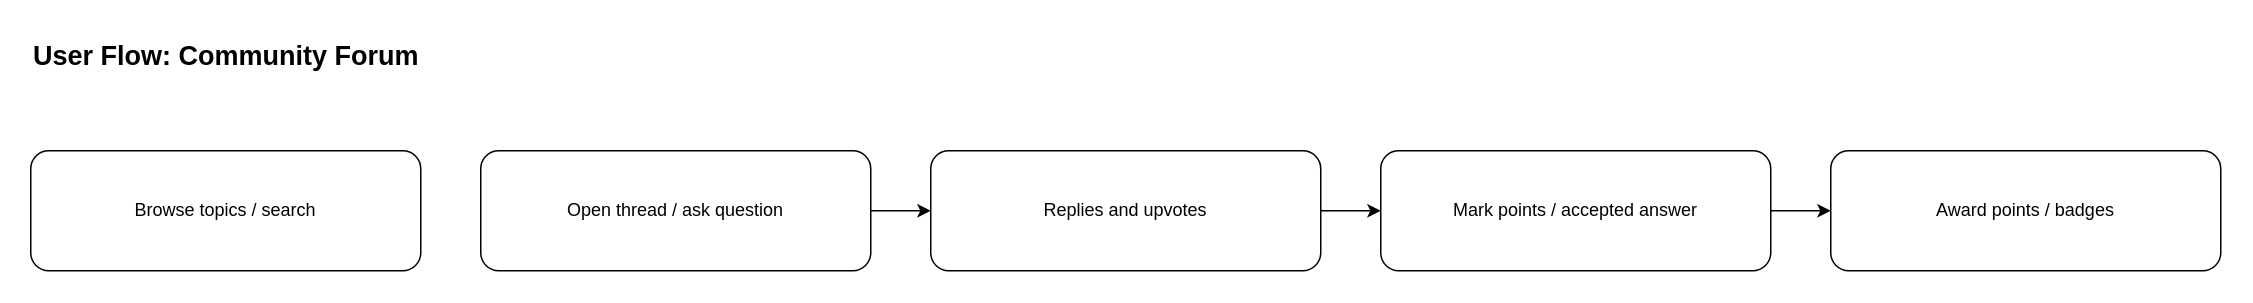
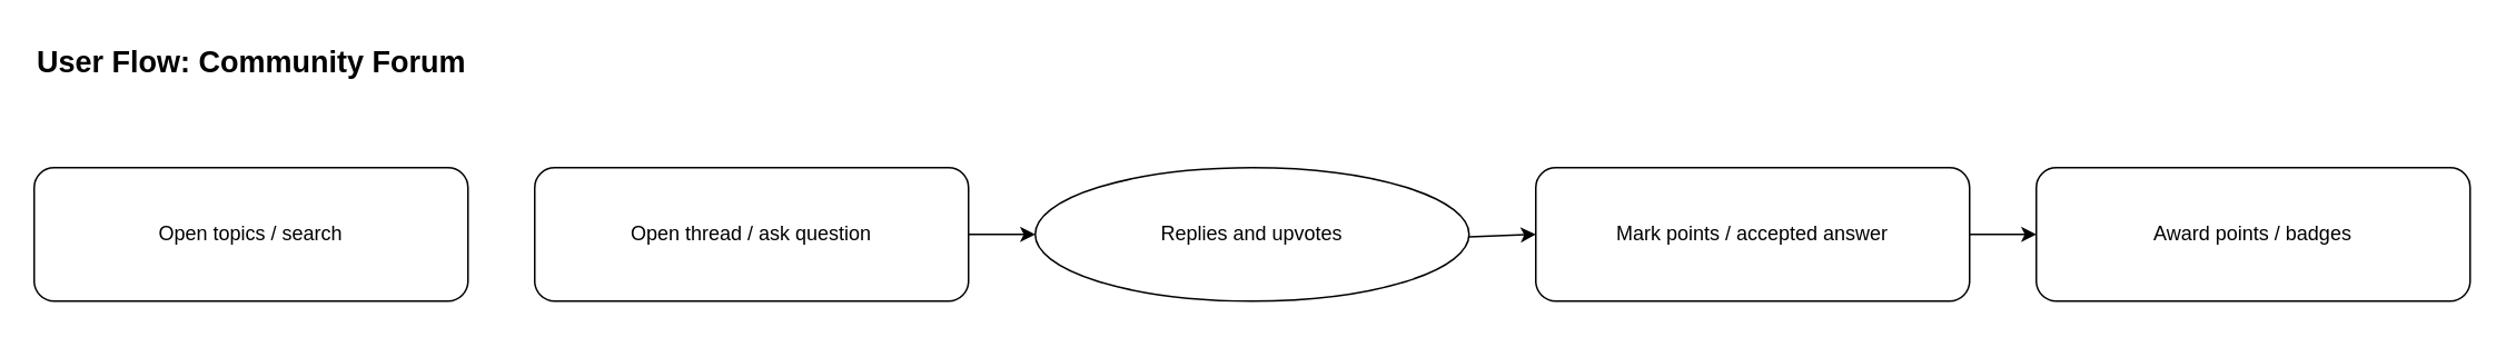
  <mxCell id="0" />
  <mxCell id="1" parent="0" />
  <mxCell id="2" value="User Flow: Community Forum" style="text;whiteSpace=wrap;html=1;fontStyle=1;fontSize=18;" vertex="1" parent="1"><mxGeometry x="20" y="20" width="800" height="40" as="geometry" /></mxCell>
- <mxCell id="3" value="Browse topics / search" style="rounded=1;whiteSpace=wrap;html=1;" vertex="1" parent="1"><mxGeometry x="20" y="100" width="260" height="80" as="geometry" /></mxCell>
+ <mxCell id="3" value="Open topics / search" style="rounded=1;whiteSpace=wrap;html=1;" vertex="1" parent="1"><mxGeometry x="20" y="100" width="260" height="80" as="geometry" /></mxCell>
  <mxCell id="4" value="Open thread / ask question" style="rounded=1;whiteSpace=wrap;html=1;" vertex="1" parent="1"><mxGeometry x="320" y="100" width="260" height="80" as="geometry" /></mxCell>
- <mxCell id="5" value="Replies and upvotes" style="rounded=1;whiteSpace=wrap;html=1;" vertex="1" parent="1"><mxGeometry x="620" y="100" width="260" height="80" as="geometry" /></mxCell>
+ <mxCell id="5" value="Replies and upvotes" style="ellipse;whiteSpace=wrap;html=1;" vertex="1" parent="1"><mxGeometry x="620" y="100" width="260" height="80" as="geometry" /></mxCell>
  <mxCell id="6" value="" style="endArrow=classic;" edge="1" parent="1" source="4" target="5"><mxGeometry relative="1" as="geometry" /></mxCell>
  <mxCell id="7" value="Mark points / accepted answer" style="rounded=1;whiteSpace=wrap;html=1;" vertex="1" parent="1"><mxGeometry x="920" y="100" width="260" height="80" as="geometry" /></mxCell>
  <mxCell id="8" value="" style="endArrow=classic;" edge="1" parent="1" source="5" target="7"><mxGeometry relative="1" as="geometry" /></mxCell>
  <mxCell id="9" value="Award points / badges" style="rounded=1;whiteSpace=wrap;html=1;" vertex="1" parent="1"><mxGeometry x="1220" y="100" width="260" height="80" as="geometry" /></mxCell>
  <mxCell id="10" value="" style="endArrow=classic;" edge="1" parent="1" source="7" target="9"><mxGeometry relative="1" as="geometry" /></mxCell>
